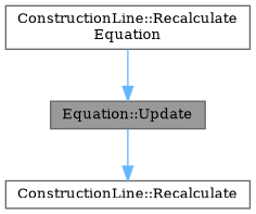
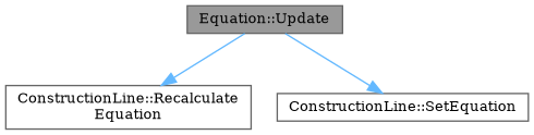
  digraph {
    fontname="DejaVu Serif"
    rankdir=TB
    node [color=grey40 fillcolor=white fontname="DejaVu Serif" fontsize=10 shape=box style=filled]
    edge [color=steelblue1 fontname="DejaVu Serif" fontsize=10 labelfontname=Helvetica labelfontsize=10 style=solid]
    n1 [color=gray40 fillcolor=grey60 fontcolor=black height=0.2 label="Equation::Update" width=0.4]
    n2 [height=0.2 label="ConstructionLine::Recalculate\lEquation" width=0.4]
-   n3 [height=0.2 label="ConstructionLine::Recalculate" width=0.4]
-   n2 -> n1
+   n3 [height=0.2 label="ConstructionLine::SetEquation" width=0.4]
+   n1 -> n2
    n1 -> n3
  }
